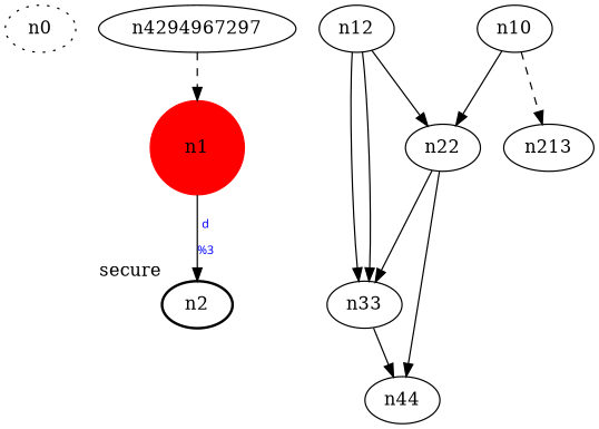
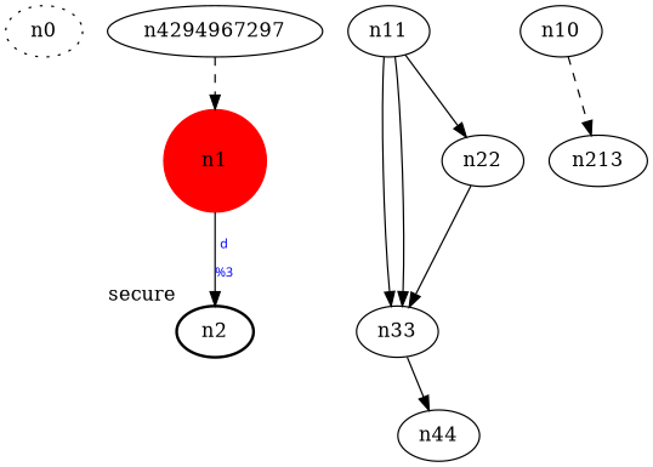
  digraph {
    fontcolor=blue
    rankdir=TB
    n0 [fillcolor="#123456" style=dotted]
    n1 [color=red height=1 style=filled width=1]
    n2 [style=bold xlabel=secure]
    n4294967297
-   n11 [label=n12]
+   n11
    n22
    n33
    n44
    n10
    n213
    n1 -> n2 [fontcolor=blue fontname="comic sans" fontsize=9 label="d\n\l\G"]
    n4294967297 -> n1 [style=dashed]
    n11 -> n22
    n11 -> n33
    n11 -> n33
    n22 -> n33
-   n22 -> n44
    n33 -> n44
-   n10 -> n22
    n10 -> n213 [style=dashed]
  }
